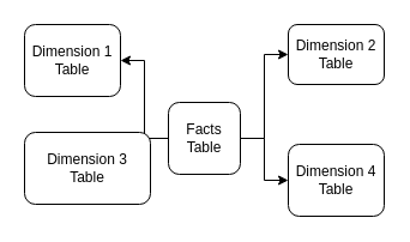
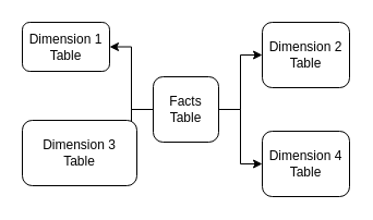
  <mxCell id="0" />
  <mxCell id="1" parent="0" />
  <mxCell id="2" style="edgeStyle=orthogonalEdgeStyle;rounded=0;orthogonalLoop=1;jettySize=auto;html=1;entryX=0;entryY=0.5;entryDx=0;entryDy=0;" edge="1" parent="1" source="6" target="8"><mxGeometry relative="1" as="geometry" /></mxCell>
  <mxCell id="3" style="edgeStyle=orthogonalEdgeStyle;rounded=0;orthogonalLoop=1;jettySize=auto;html=1;entryX=0;entryY=0.5;entryDx=0;entryDy=0;" edge="1" parent="1" source="6" target="7"><mxGeometry relative="1" as="geometry" /></mxCell>
  <mxCell id="4" style="edgeStyle=orthogonalEdgeStyle;rounded=0;orthogonalLoop=1;jettySize=auto;html=1;entryX=1;entryY=0.5;entryDx=0;entryDy=0;" edge="1" parent="1" source="6" target="9"><mxGeometry relative="1" as="geometry" /></mxCell>
  <mxCell id="5" style="edgeStyle=orthogonalEdgeStyle;rounded=0;orthogonalLoop=1;jettySize=auto;html=1;entryX=1;entryY=0.5;entryDx=0;entryDy=0;" edge="1" parent="1" source="6" target="10"><mxGeometry relative="1" as="geometry" /></mxCell>
- <mxCell id="6" value="Facts&lt;br&gt;Table" style="rounded=1;whiteSpace=wrap;html=1;" vertex="1" parent="1"><mxGeometry x="140" y="85" width="60" height="60" as="geometry" /></mxCell>
- <mxCell id="7" value="Dimension 2&lt;br&gt;Table" style="rounded=1;whiteSpace=wrap;html=1;" vertex="1" parent="1"><mxGeometry x="240" y="20" width="80" height="50" as="geometry" /></mxCell>
+ <mxCell id="6" value="Facts&lt;br&gt;Table" style="rounded=1;whiteSpace=wrap;html=1;" vertex="1" parent="1"><mxGeometry x="140" y="70" width="60" height="60" as="geometry" /></mxCell>
+ <mxCell id="7" value="Dimension 2&lt;br&gt;Table" style="rounded=1;whiteSpace=wrap;html=1;" vertex="1" parent="1"><mxGeometry x="240" y="20" width="80" height="60" as="geometry" /></mxCell>
  <mxCell id="8" value="Dimension 4&lt;br&gt;Table" style="rounded=1;whiteSpace=wrap;html=1;" vertex="1" parent="1"><mxGeometry x="240" y="120" width="80" height="60" as="geometry" /></mxCell>
- <mxCell id="9" value="Dimension 1&lt;br&gt;Table" style="rounded=1;whiteSpace=wrap;html=1;" vertex="1" parent="1"><mxGeometry x="20" y="20" width="80" height="60" as="geometry" /></mxCell>
+ <mxCell id="9" value="Dimension 1&lt;br&gt;Table" style="rounded=1;whiteSpace=wrap;html=1;" vertex="1" parent="1"><mxGeometry x="20" y="20" width="80" height="45" as="geometry" /></mxCell>
  <mxCell id="10" value="Dimension 3&lt;br&gt;Table" style="rounded=1;whiteSpace=wrap;html=1;" vertex="1" parent="1"><mxGeometry x="20" y="110" width="105" height="60" as="geometry" /></mxCell>
